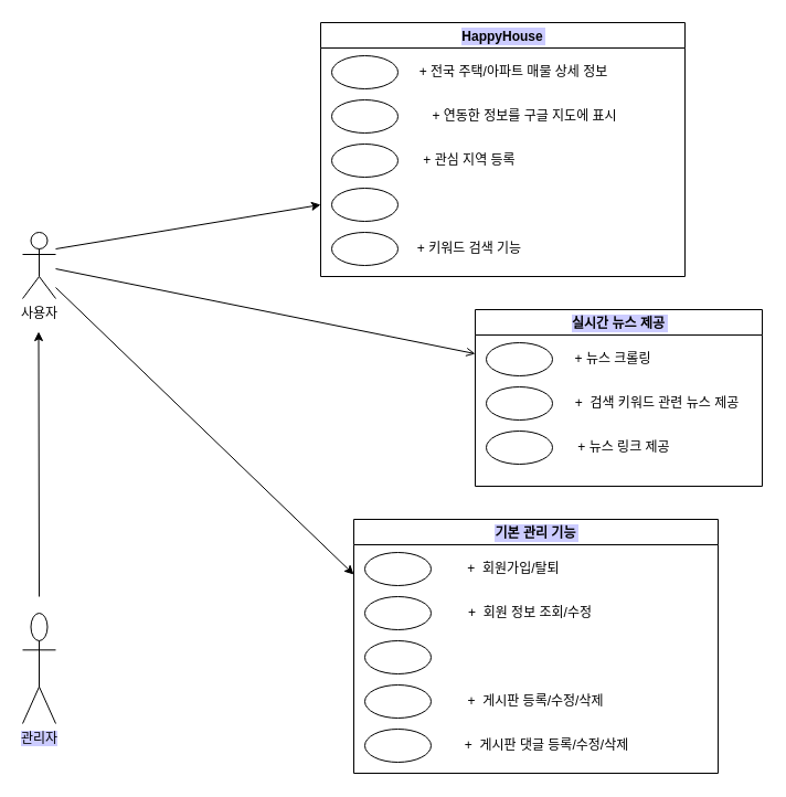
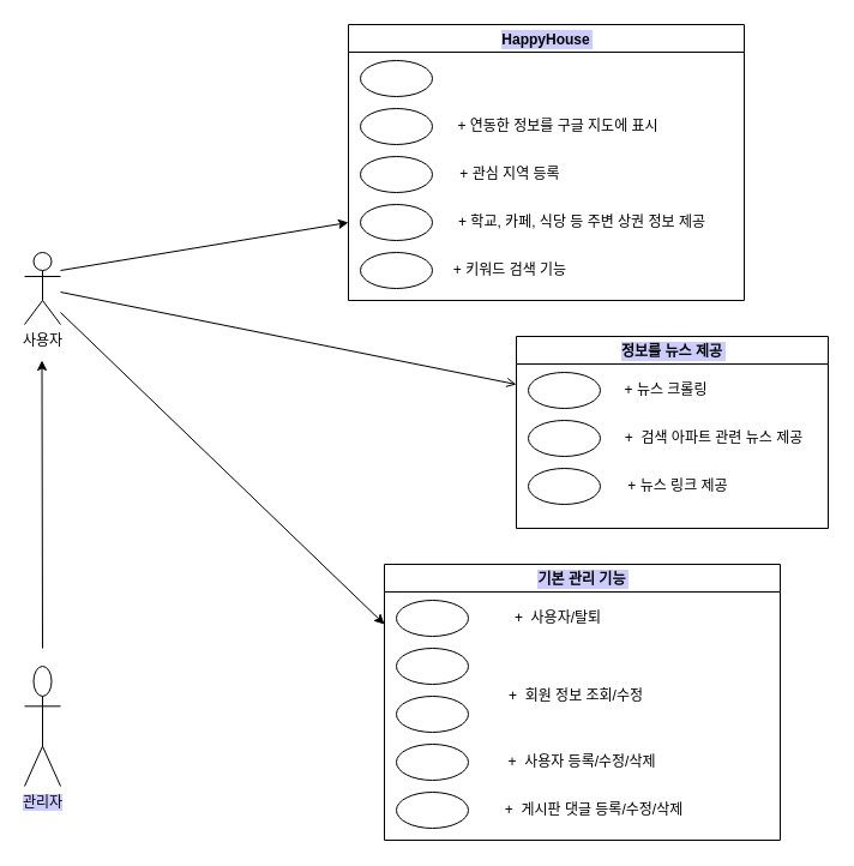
  <mxCell id="0" />
  <mxCell id="1" parent="0" />
  <mxCell id="2" value="사용자" style="shape=umlActor;verticalLabelPosition=bottom;verticalAlign=top;html=1;outlineConnect=0;" vertex="1" parent="1"><mxGeometry x="20" y="210" width="30" height="60" as="geometry" /></mxCell>
  <mxCell id="3" value="HappyHouse" style="swimlane;labelBackgroundColor=#CCCCFF;labelBorderColor=#CCCCFF;" vertex="1" parent="1"><mxGeometry x="290" y="20" width="330" height="230" as="geometry"><mxRectangle x="290" y="540" width="130" height="23" as="alternateBounds" /></mxGeometry></mxCell>
  <mxCell id="4" value="" style="ellipse;whiteSpace=wrap;html=1;" vertex="1" parent="3"><mxGeometry x="10" y="30" width="60" height="30" as="geometry" /></mxCell>
- <mxCell id="5" value="+ 전국 주택/아파트 매물 상세 정보" style="text;html=1;strokeColor=none;fillColor=none;align=center;verticalAlign=middle;whiteSpace=wrap;rounded=0;" vertex="1" parent="3"><mxGeometry x="70" y="30" width="210" height="30" as="geometry" /></mxCell>
- <mxCell id="6" value="+ 연동한 정보를 구글 지도에 표시" style="text;html=1;strokeColor=none;fillColor=none;align=center;verticalAlign=middle;whiteSpace=wrap;rounded=0;" vertex="1" parent="3"><mxGeometry x="80" y="70" width="210" height="30" as="geometry" /></mxCell>
+ <mxCell id="6" value="+ 연동한 정보를 구글 지도에 표시" style="text;html=1;strokeColor=none;fillColor=none;align=center;verticalAlign=middle;whiteSpace=wrap;rounded=0;" vertex="1" parent="3"><mxGeometry x="70" y="70" width="210" height="30" as="geometry" /></mxCell>
  <mxCell id="7" value="+ 관심 지역 등록" style="text;html=1;strokeColor=none;fillColor=none;align=center;verticalAlign=middle;whiteSpace=wrap;rounded=0;" vertex="1" parent="3"><mxGeometry x="60" y="110" width="150" height="30" as="geometry" /></mxCell>
+ <mxCell id="8" value="+ 학교, 카페, 식당 등 주변 상권 정보 제공" style="text;html=1;strokeColor=none;fillColor=none;align=center;verticalAlign=middle;whiteSpace=wrap;rounded=0;" vertex="1" parent="3"><mxGeometry x="80" y="150" width="230" height="30" as="geometry" /></mxCell>
  <mxCell id="9" value="+ 키워드 검색 기능" style="text;html=1;strokeColor=none;fillColor=none;align=center;verticalAlign=middle;whiteSpace=wrap;rounded=0;" vertex="1" parent="3"><mxGeometry x="30" y="190" width="210" height="30" as="geometry" /></mxCell>
  <mxCell id="10" value="" style="ellipse;whiteSpace=wrap;html=1;" vertex="1" parent="3"><mxGeometry x="10" y="150" width="60" height="30" as="geometry" /></mxCell>
  <mxCell id="11" value="" style="ellipse;whiteSpace=wrap;html=1;" vertex="1" parent="3"><mxGeometry x="10" y="110" width="60" height="30" as="geometry" /></mxCell>
  <mxCell id="12" value="" style="ellipse;whiteSpace=wrap;html=1;" vertex="1" parent="3"><mxGeometry x="10" y="70" width="60" height="30" as="geometry" /></mxCell>
  <mxCell id="13" value="" style="ellipse;whiteSpace=wrap;html=1;" vertex="1" parent="3"><mxGeometry x="10" y="190" width="60" height="30" as="geometry" /></mxCell>
  <mxCell id="14" value="" style="endArrow=classic;html=1;" edge="1" parent="1"><mxGeometry width="50" height="50" relative="1" as="geometry"><mxPoint x="50" y="225" as="sourcePoint" /><mxPoint x="290" y="185" as="targetPoint" /></mxGeometry></mxCell>
- <mxCell id="15" value="실시간 뉴스 제공" style="swimlane;labelBackgroundColor=#CCCCFF;labelBorderColor=#CCCCFF;" vertex="1" parent="1"><mxGeometry x="430" y="280" width="260" height="160" as="geometry"><mxRectangle x="290" y="540" width="130" height="23" as="alternateBounds" /></mxGeometry></mxCell>
+ <mxCell id="15" value="정보를 뉴스 제공" style="swimlane;labelBackgroundColor=#CCCCFF;labelBorderColor=#CCCCFF;" vertex="1" parent="1"><mxGeometry x="430" y="280" width="260" height="160" as="geometry"><mxRectangle x="290" y="540" width="130" height="23" as="alternateBounds" /></mxGeometry></mxCell>
  <mxCell id="16" value="" style="ellipse;whiteSpace=wrap;html=1;" vertex="1" parent="15"><mxGeometry x="10" y="30" width="60" height="30" as="geometry" /></mxCell>
  <mxCell id="17" value="+ 뉴스 크롤링" style="text;html=1;strokeColor=none;fillColor=none;align=center;verticalAlign=middle;whiteSpace=wrap;rounded=0;" vertex="1" parent="15"><mxGeometry x="60" y="30" width="130" height="30" as="geometry" /></mxCell>
- <mxCell id="18" value="+&amp;nbsp; 검색 키워드 관련 뉴스 제공" style="text;html=1;strokeColor=none;fillColor=none;align=center;verticalAlign=middle;whiteSpace=wrap;rounded=0;" vertex="1" parent="15"><mxGeometry x="80" y="70" width="170" height="30" as="geometry" /></mxCell>
+ <mxCell id="18" value="+&amp;nbsp; 검색 아파트 관련 뉴스 제공" style="text;html=1;strokeColor=none;fillColor=none;align=center;verticalAlign=middle;whiteSpace=wrap;rounded=0;" vertex="1" parent="15"><mxGeometry x="80" y="70" width="170" height="30" as="geometry" /></mxCell>
  <mxCell id="19" value="+ 뉴스 링크 제공" style="text;html=1;strokeColor=none;fillColor=none;align=center;verticalAlign=middle;whiteSpace=wrap;rounded=0;" vertex="1" parent="15"><mxGeometry x="60" y="110" width="150" height="30" as="geometry" /></mxCell>
  <mxCell id="20" value="" style="ellipse;whiteSpace=wrap;html=1;" vertex="1" parent="15"><mxGeometry x="10" y="70" width="60" height="30" as="geometry" /></mxCell>
  <mxCell id="21" value="" style="ellipse;whiteSpace=wrap;html=1;" vertex="1" parent="15"><mxGeometry x="10" y="110" width="60" height="30" as="geometry" /></mxCell>
  <mxCell id="22" style="edgeStyle=orthogonalEdgeStyle;rounded=0;orthogonalLoop=1;jettySize=auto;html=1;exitX=0.5;exitY=1;exitDx=0;exitDy=0;" edge="1" parent="15" source="17" target="17"><mxGeometry relative="1" as="geometry" /></mxCell>
  <mxCell id="23" value="" style="endArrow=open;html=1;entryX=0;entryY=0.25;entryDx=0;entryDy=0;" edge="1" parent="1" source="2" target="15"><mxGeometry width="50" height="50" relative="1" as="geometry"><mxPoint x="50" y="280" as="sourcePoint" /><mxPoint x="380" y="390" as="targetPoint" /></mxGeometry></mxCell>
  <mxCell id="24" value="기본 관리 기능" style="swimlane;labelBackgroundColor=#CCCCFF;labelBorderColor=#CCCCFF;" vertex="1" parent="1"><mxGeometry x="320" y="470" width="330" height="230" as="geometry"><mxRectangle x="290" y="540" width="130" height="23" as="alternateBounds" /></mxGeometry></mxCell>
  <mxCell id="25" value="" style="ellipse;whiteSpace=wrap;html=1;" vertex="1" parent="24"><mxGeometry x="10" y="30" width="60" height="30" as="geometry" /></mxCell>
- <mxCell id="26" value="+&amp;nbsp; 회원가입/탈퇴" style="text;html=1;strokeColor=none;fillColor=none;align=center;verticalAlign=middle;whiteSpace=wrap;rounded=0;" vertex="1" parent="24"><mxGeometry x="60" y="30" width="170" height="30" as="geometry" /></mxCell>
- <mxCell id="27" value="+&amp;nbsp; 회원 정보 조회/수정" style="text;html=1;strokeColor=none;fillColor=none;align=center;verticalAlign=middle;whiteSpace=wrap;rounded=0;" vertex="1" parent="24"><mxGeometry x="80" y="70" width="160" height="30" as="geometry" /></mxCell>
- <mxCell id="28" value="+&amp;nbsp; 게시판 등록/수정/삭제" style="text;html=1;strokeColor=none;fillColor=none;align=center;verticalAlign=middle;whiteSpace=wrap;rounded=0;" vertex="1" parent="24"><mxGeometry x="50" y="150" width="230" height="30" as="geometry" /></mxCell>
+ <mxCell id="26" value="+&amp;nbsp; 사용자/탈퇴" style="text;html=1;strokeColor=none;fillColor=none;align=center;verticalAlign=middle;whiteSpace=wrap;rounded=0;" vertex="1" parent="24"><mxGeometry x="60" y="30" width="170" height="30" as="geometry" /></mxCell>
+ <mxCell id="27" value="+&amp;nbsp; 회원 정보 조회/수정" style="text;html=1;strokeColor=none;fillColor=none;align=center;verticalAlign=middle;whiteSpace=wrap;rounded=0;" vertex="1" parent="24"><mxGeometry x="80" y="95" width="160" height="30" as="geometry" /></mxCell>
+ <mxCell id="28" value="+&amp;nbsp; 사용자 등록/수정/삭제" style="text;html=1;strokeColor=none;fillColor=none;align=center;verticalAlign=middle;whiteSpace=wrap;rounded=0;" vertex="1" parent="24"><mxGeometry x="50" y="150" width="230" height="30" as="geometry" /></mxCell>
  <mxCell id="29" value="+&amp;nbsp; 게시판 댓글 등록/수정/삭제" style="text;html=1;strokeColor=none;fillColor=none;align=center;verticalAlign=middle;whiteSpace=wrap;rounded=0;" vertex="1" parent="24"><mxGeometry x="70" y="190" width="210" height="30" as="geometry" /></mxCell>
  <mxCell id="30" value="" style="ellipse;whiteSpace=wrap;html=1;" vertex="1" parent="24"><mxGeometry x="10" y="150" width="60" height="30" as="geometry" /></mxCell>
  <mxCell id="31" value="" style="ellipse;whiteSpace=wrap;html=1;" vertex="1" parent="24"><mxGeometry x="10" y="70" width="60" height="30" as="geometry" /></mxCell>
  <mxCell id="32" value="" style="ellipse;whiteSpace=wrap;html=1;" vertex="1" parent="24"><mxGeometry x="10" y="190" width="60" height="30" as="geometry" /></mxCell>
  <mxCell id="33" value="" style="ellipse;whiteSpace=wrap;html=1;" vertex="1" parent="24"><mxGeometry x="10" y="110" width="60" height="30" as="geometry" /></mxCell>
  <mxCell id="34" value="" style="endArrow=classic;html=1;" edge="1" parent="1"><mxGeometry width="50" height="50" relative="1" as="geometry"><mxPoint x="50" y="260" as="sourcePoint" /><mxPoint x="320" y="520" as="targetPoint" /></mxGeometry></mxCell>
  <mxCell id="35" value="관리자" style="shape=umlActor;verticalLabelPosition=bottom;verticalAlign=top;html=1;outlineConnect=0;labelBackgroundColor=#CCCCFF;" vertex="1" parent="1"><mxGeometry x="20" y="555" width="30" height="100" as="geometry" /></mxCell>
  <mxCell id="36" value="" style="endArrow=classic;html=1;" edge="1" parent="1"><mxGeometry width="50" height="50" relative="1" as="geometry"><mxPoint x="35" y="540" as="sourcePoint" /><mxPoint x="34.5" y="300" as="targetPoint" /></mxGeometry></mxCell>
